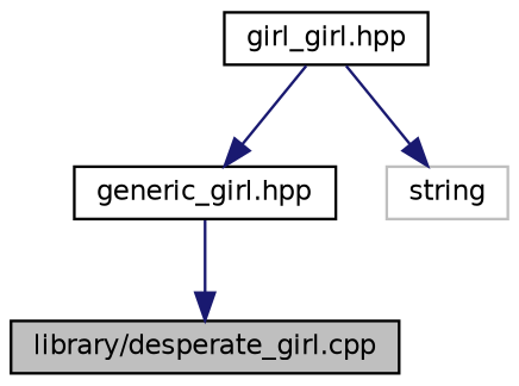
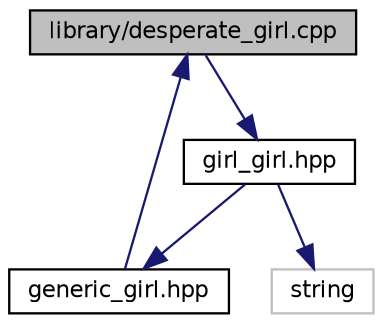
  digraph {
    node [color=black fillcolor=white fontname=Helvetica fontsize=10 shape=record style=filled]
    edge [color=midnightblue fontname=Helvetica fontsize=10 labelfontname=Helvetica labelfontsize=10 style=solid]
    n1 [fillcolor=grey75 fontcolor=black height=0.2 label="library/desperate_girl.cpp" width=0.4]
    n2 [height=0.2 label="girl_girl.hpp" width=0.4]
    n3 [height=0.2 label="generic_girl.hpp" width=0.4]
    n4 [color=grey75 height=0.2 label=string width=0.4]
+   n1 -> n2
    n2 -> n3
    n2 -> n4
    n3 -> n1
  }
